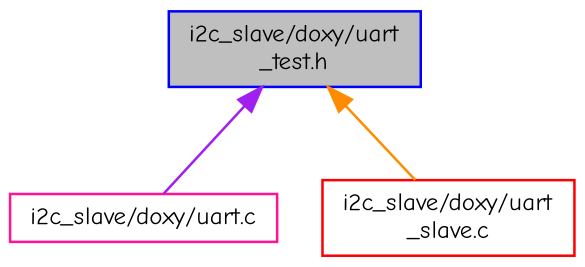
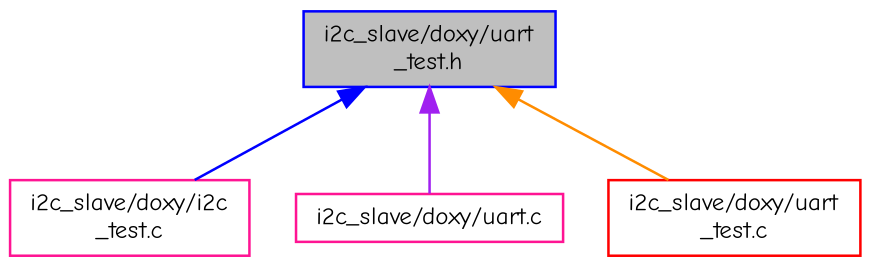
  digraph {
    fontname="Comic Neue"
    node [color=deeppink fillcolor=white fontname="Comic Neue" fontsize=10 shape=record style=filled]
    edge [dir=back fontname="Comic Neue" fontsize=10 labelfontname=Helvetica labelfontsize=10 style=solid]
    n1 [color=blue fillcolor=grey75 fontcolor=black height=0.2 label="i2c_slave/doxy/uart\l_test.h" width=0.4]
+   n2 [height=0.2 label="i2c_slave/doxy/i2c\l_test.c" width=0.4]
    n3 [height=0.2 label="i2c_slave/doxy/uart.c" width=0.4]
-   n4 [color=red height=0.2 label="i2c_slave/doxy/uart\l_slave.c" width=0.4]
+   n4 [color=red height=0.2 label="i2c_slave/doxy/uart\l_test.c" width=0.4]
+   n1 -> n2 [color=blue]
    n1 -> n3 [color=purple]
    n1 -> n4 [color=darkorange]
  }
